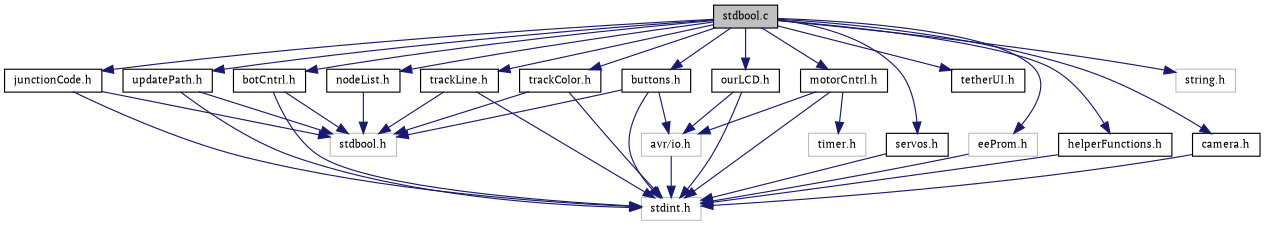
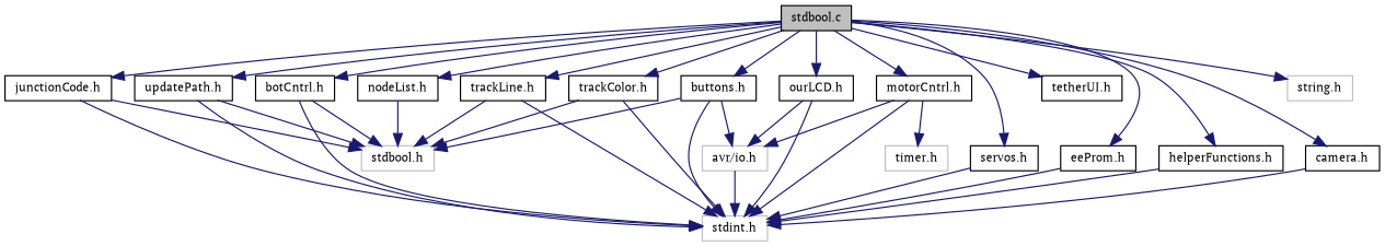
  digraph {
    fontname="PT Serif"
    node [color=black fillcolor=white fontname="PT Serif" fontsize=10 shape=record style=filled]
    edge [color=midnightblue fontname="PT Serif" fontsize=10 labelfontname=Helvetica labelfontsize=10 style=solid]
    n1 [fillcolor=grey75 fontcolor=black height=0.2 label="stdbool.c" width=0.4]
    n2 [height=0.2 label="botCntrl.h" width=0.4]
    n3 [height=0.2 label="trackLine.h" width=0.4]
    n4 [height=0.2 label="trackColor.h" width=0.4]
    n5 [height=0.2 label="junctionCode.h" width=0.4]
    n6 [height=0.2 label="updatePath.h" width=0.4]
    n7 [height=0.2 label="motorCntrl.h" width=0.4]
    n8 [height=0.2 label="camera.h" width=0.4]
    n9 [height=0.2 label="servos.h" width=0.4]
    n10 [height=0.2 label="buttons.h" width=0.4]
    n11 [height=0.2 label="nodeList.h" width=0.4]
    n12 [height=0.2 label="tetherUI.h" width=0.4]
-   n13 [color=grey75 height=0.2 label="eeProm.h" width=0.4]
+   n13 [height=0.2 label="eeProm.h" width=0.4]
    n14 [height=0.2 label="ourLCD.h" width=0.4]
    n15 [height=0.2 label="helperFunctions.h" width=0.4]
    n16 [color=grey75 height=0.2 label="string.h" width=0.4]
    n17 [color=grey75 height=0.2 label="stdint.h" width=0.4]
    n18 [color=grey75 height=0.2 label="stdbool.h" width=0.4]
    n19 [color=grey75 height=0.2 label="timer.h" width=0.4]
    n20 [color=grey75 height=0.2 label="avr/io.h" width=0.4]
    n1 -> n2
    n1 -> n3
    n1 -> n4
    n1 -> n5
    n1 -> n6
    n1 -> n7
    n1 -> n8
    n1 -> n9
    n1 -> n10
    n1 -> n11
    n1 -> n12
    n1 -> n13
    n1 -> n14
    n1 -> n15
    n1 -> n16
    n2 -> n17
    n2 -> n18
    n3 -> n17
    n3 -> n18
    n4 -> n17
    n4 -> n18
    n5 -> n17
    n5 -> n18
    n6 -> n17
    n6 -> n18
    n7 -> n17
    n7 -> n19
    n7 -> n20
    n8 -> n17
    n9 -> n17
    n10 -> n17
    n10 -> n18
    n10 -> n20
    n11 -> n18
    n13 -> n17
    n14 -> n17
    n14 -> n20
    n15 -> n17
    n20 -> n17
  }
